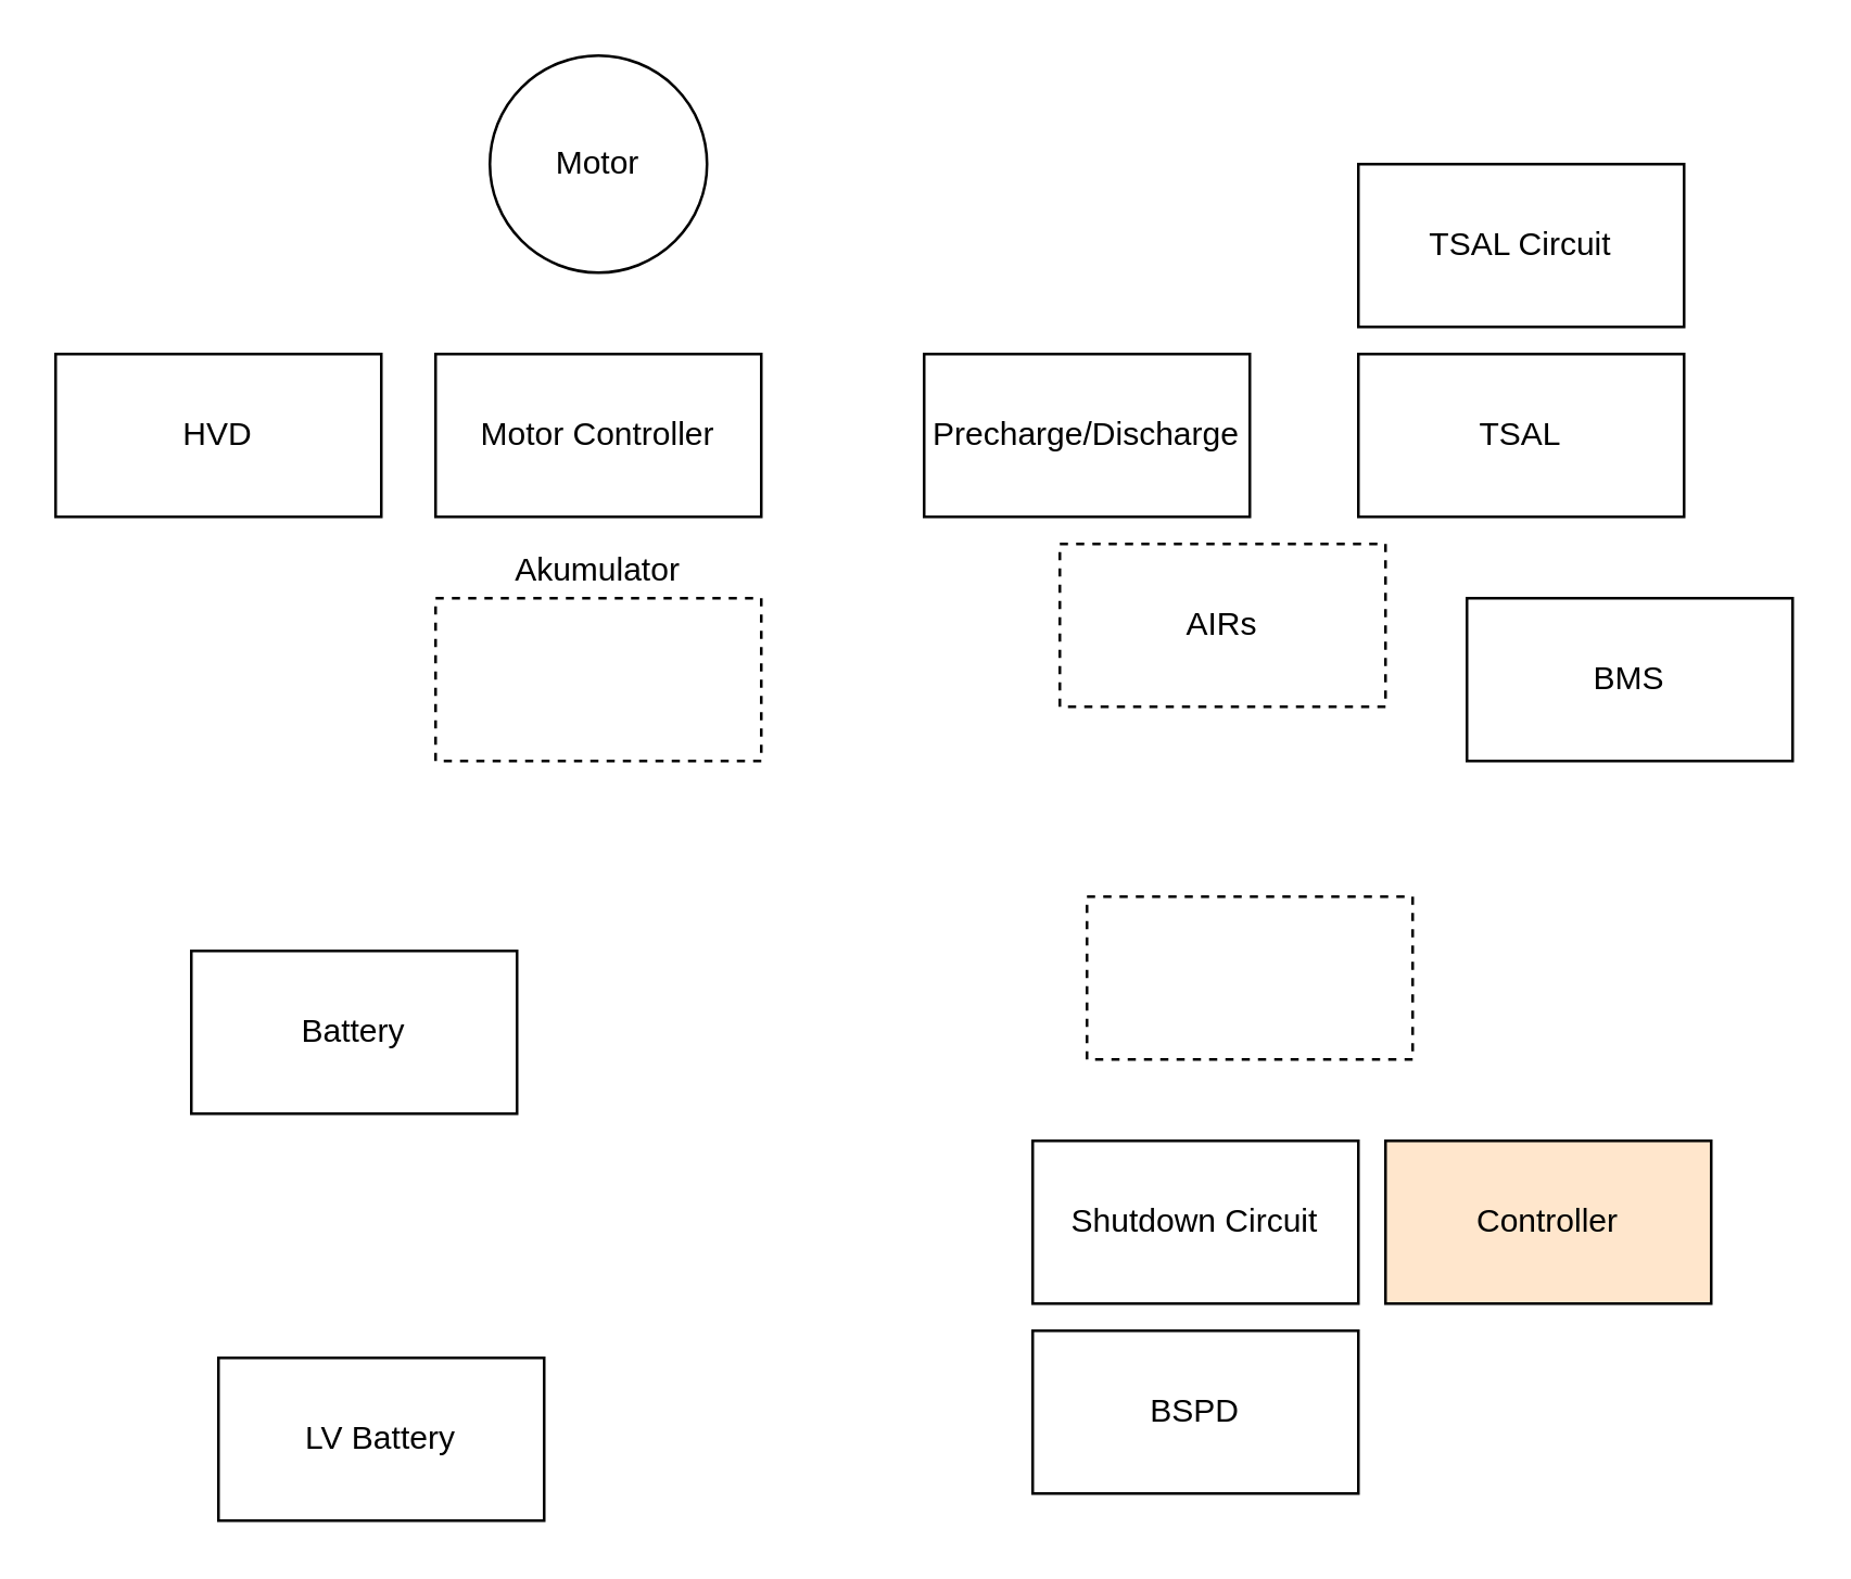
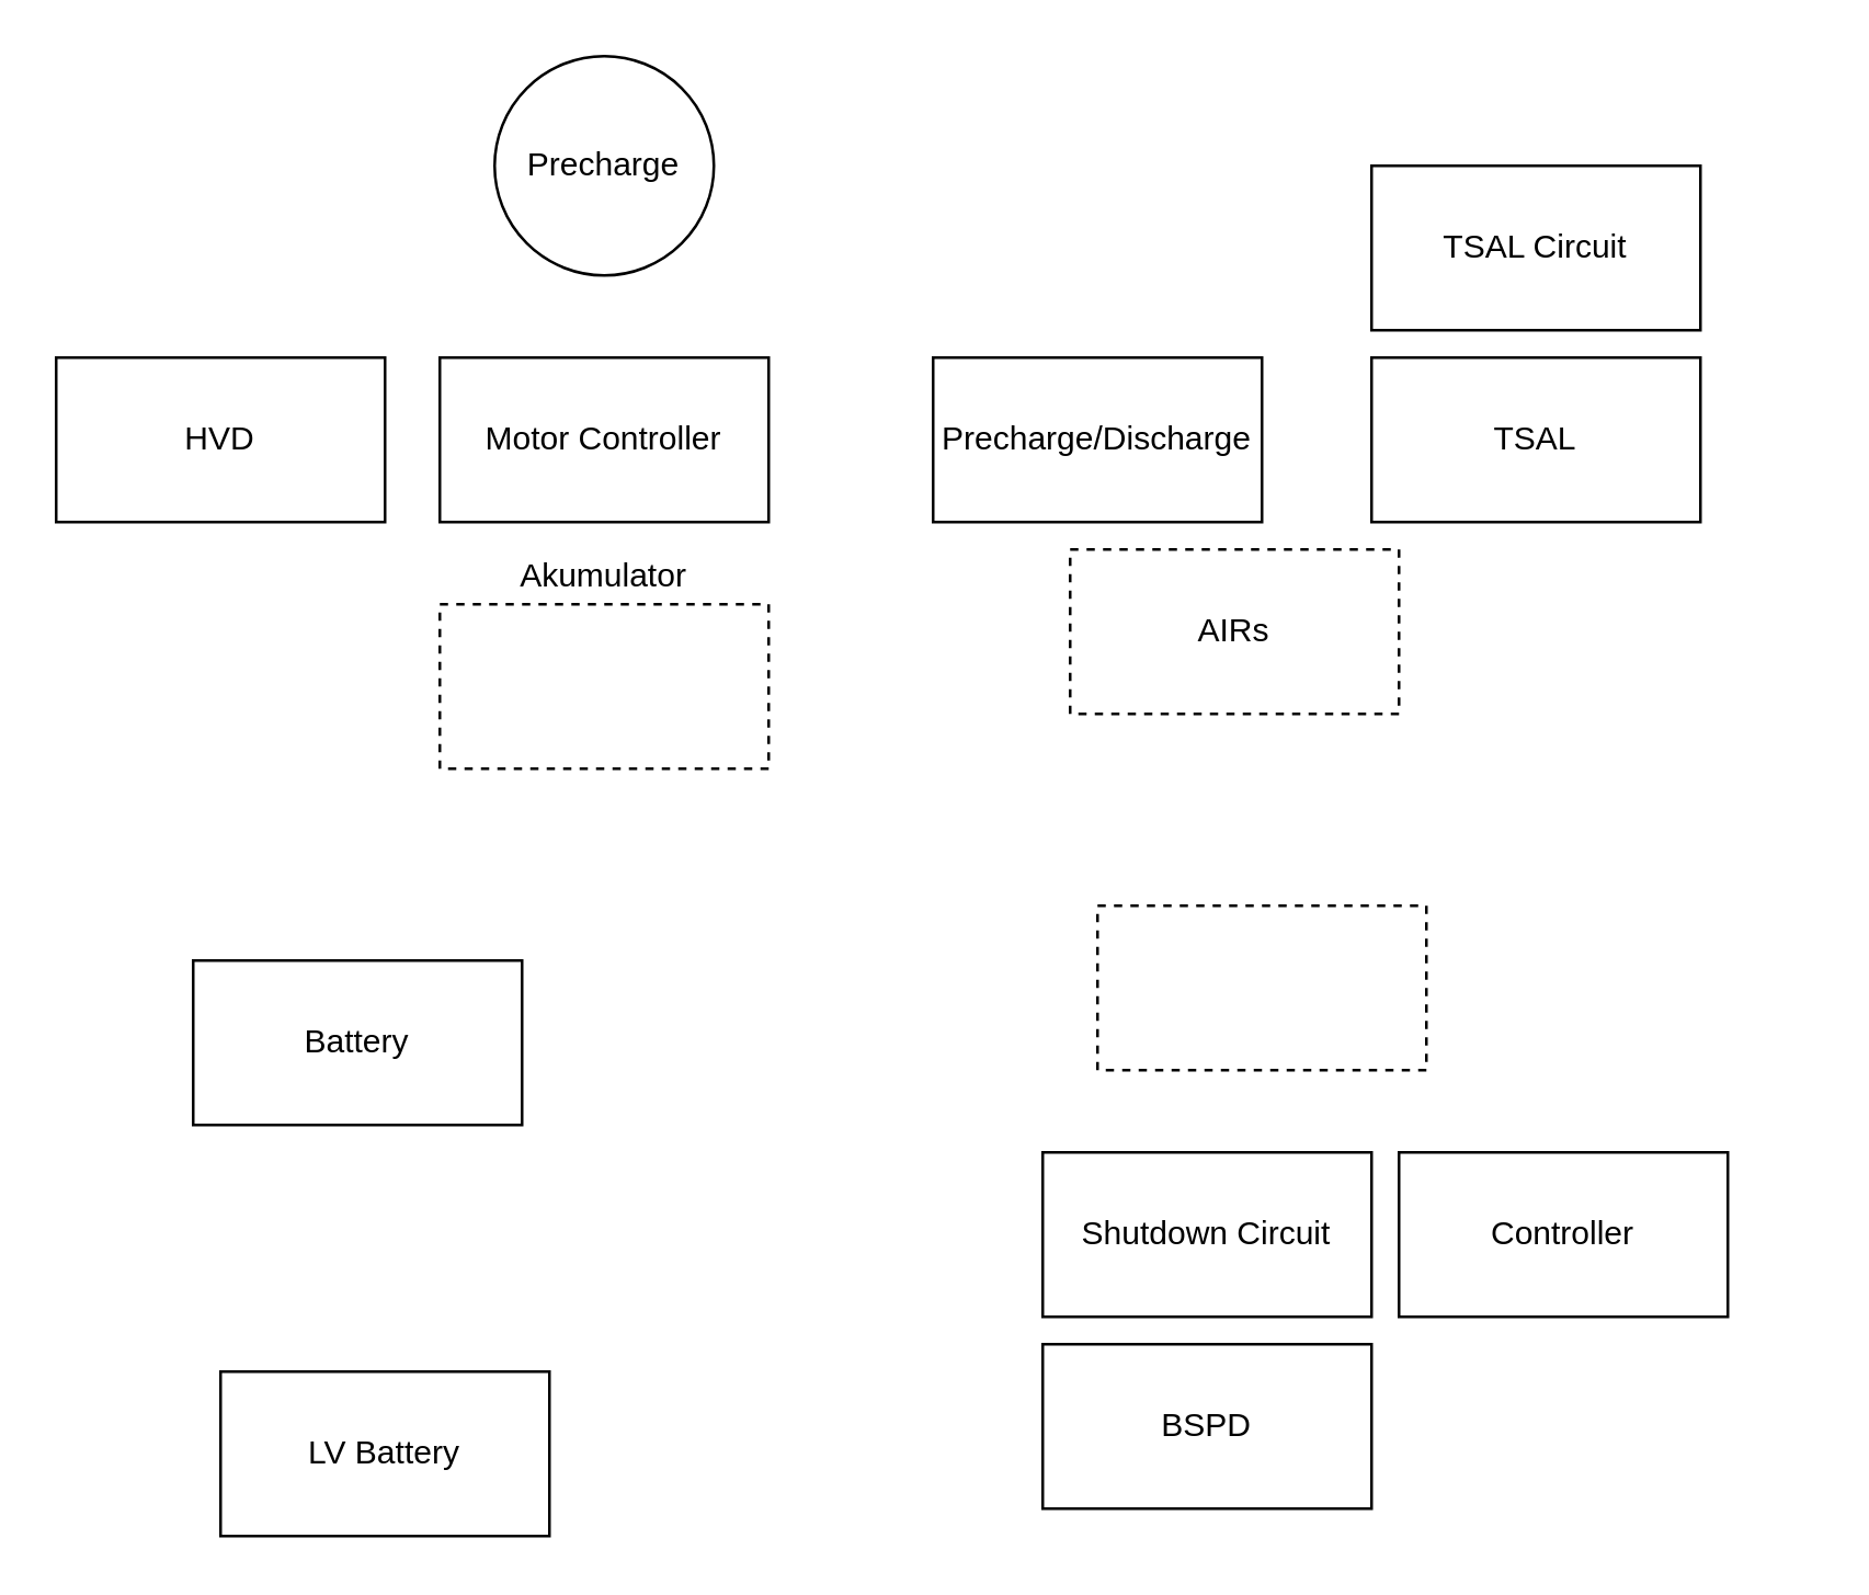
  <mxCell id="0" />
  <mxCell id="1" parent="0" />
- <mxCell id="2" value="Motor" style="ellipse;whiteSpace=wrap;html=1;aspect=fixed;" vertex="1" parent="1"><mxGeometry x="180" y="20" width="80" height="80" as="geometry" /></mxCell>
+ <mxCell id="2" value="Precharge" style="ellipse;whiteSpace=wrap;html=1;aspect=fixed;" vertex="1" parent="1"><mxGeometry x="180" y="20" width="80" height="80" as="geometry" /></mxCell>
  <mxCell id="3" value="Motor Controller" style="rounded=0;whiteSpace=wrap;html=1;" vertex="1" parent="1"><mxGeometry x="160" y="130" width="120" height="60" as="geometry" /></mxCell>
  <mxCell id="4" value="" style="rounded=0;whiteSpace=wrap;html=1;fillColor=none;dashed=1;" vertex="1" parent="1"><mxGeometry x="160" y="220" width="120" height="60" as="geometry" /></mxCell>
  <mxCell id="5" value="HVD" style="rounded=0;whiteSpace=wrap;html=1;" vertex="1" parent="1"><mxGeometry x="20" y="130" width="120" height="60" as="geometry" /></mxCell>
  <mxCell id="6" value="AIRs" style="rounded=0;whiteSpace=wrap;html=1;dashed=1;" vertex="1" parent="1"><mxGeometry x="390" y="200" width="120" height="60" as="geometry" /></mxCell>
  <mxCell id="7" value="Precharge/Discharge" style="rounded=0;whiteSpace=wrap;html=1;" vertex="1" parent="1"><mxGeometry x="340" y="130" width="120" height="60" as="geometry" /></mxCell>
  <mxCell id="8" value="TSAL" style="rounded=0;whiteSpace=wrap;html=1;" vertex="1" parent="1"><mxGeometry x="500" y="130" width="120" height="60" as="geometry" /></mxCell>
  <mxCell id="9" value="" style="rounded=0;whiteSpace=wrap;html=1;dashed=1;" vertex="1" parent="1"><mxGeometry x="400" y="330" width="120" height="60" as="geometry" /></mxCell>
  <mxCell id="10" value="TSAL Circuit" style="rounded=0;whiteSpace=wrap;html=1;" vertex="1" parent="1"><mxGeometry x="500" y="60" width="120" height="60" as="geometry" /></mxCell>
  <mxCell id="11" value="Akumulator" style="text;html=1;strokeColor=none;fillColor=none;align=center;verticalAlign=middle;whiteSpace=wrap;rounded=0;" vertex="1" parent="1"><mxGeometry x="200" y="200" width="40" height="20" as="geometry" /></mxCell>
- <mxCell id="12" value="BMS" style="rounded=0;whiteSpace=wrap;html=1;" vertex="1" parent="1"><mxGeometry x="540" y="220" width="120" height="60" as="geometry" /></mxCell>
  <mxCell id="13" value="Battery" style="rounded=0;whiteSpace=wrap;html=1;" vertex="1" parent="1"><mxGeometry x="70" y="350" width="120" height="60" as="geometry" /></mxCell>
  <mxCell id="14" value="Shutdown Circuit" style="rounded=0;whiteSpace=wrap;html=1;" vertex="1" parent="1"><mxGeometry x="380" y="420" width="120" height="60" as="geometry" /></mxCell>
  <mxCell id="15" value="BSPD" style="rounded=0;whiteSpace=wrap;html=1;" vertex="1" parent="1"><mxGeometry x="380" y="490" width="120" height="60" as="geometry" /></mxCell>
- <mxCell id="16" value="Controller" style="rounded=0;whiteSpace=wrap;html=1;fillColor=#ffe6cc;" vertex="1" parent="1"><mxGeometry x="510" y="420" width="120" height="60" as="geometry" /></mxCell>
+ <mxCell id="16" value="Controller" style="rounded=0;whiteSpace=wrap;html=1;" vertex="1" parent="1"><mxGeometry x="510" y="420" width="120" height="60" as="geometry" /></mxCell>
  <mxCell id="17" value="LV Battery" style="rounded=0;whiteSpace=wrap;html=1;" vertex="1" parent="1"><mxGeometry x="80" y="500" width="120" height="60" as="geometry" /></mxCell>
